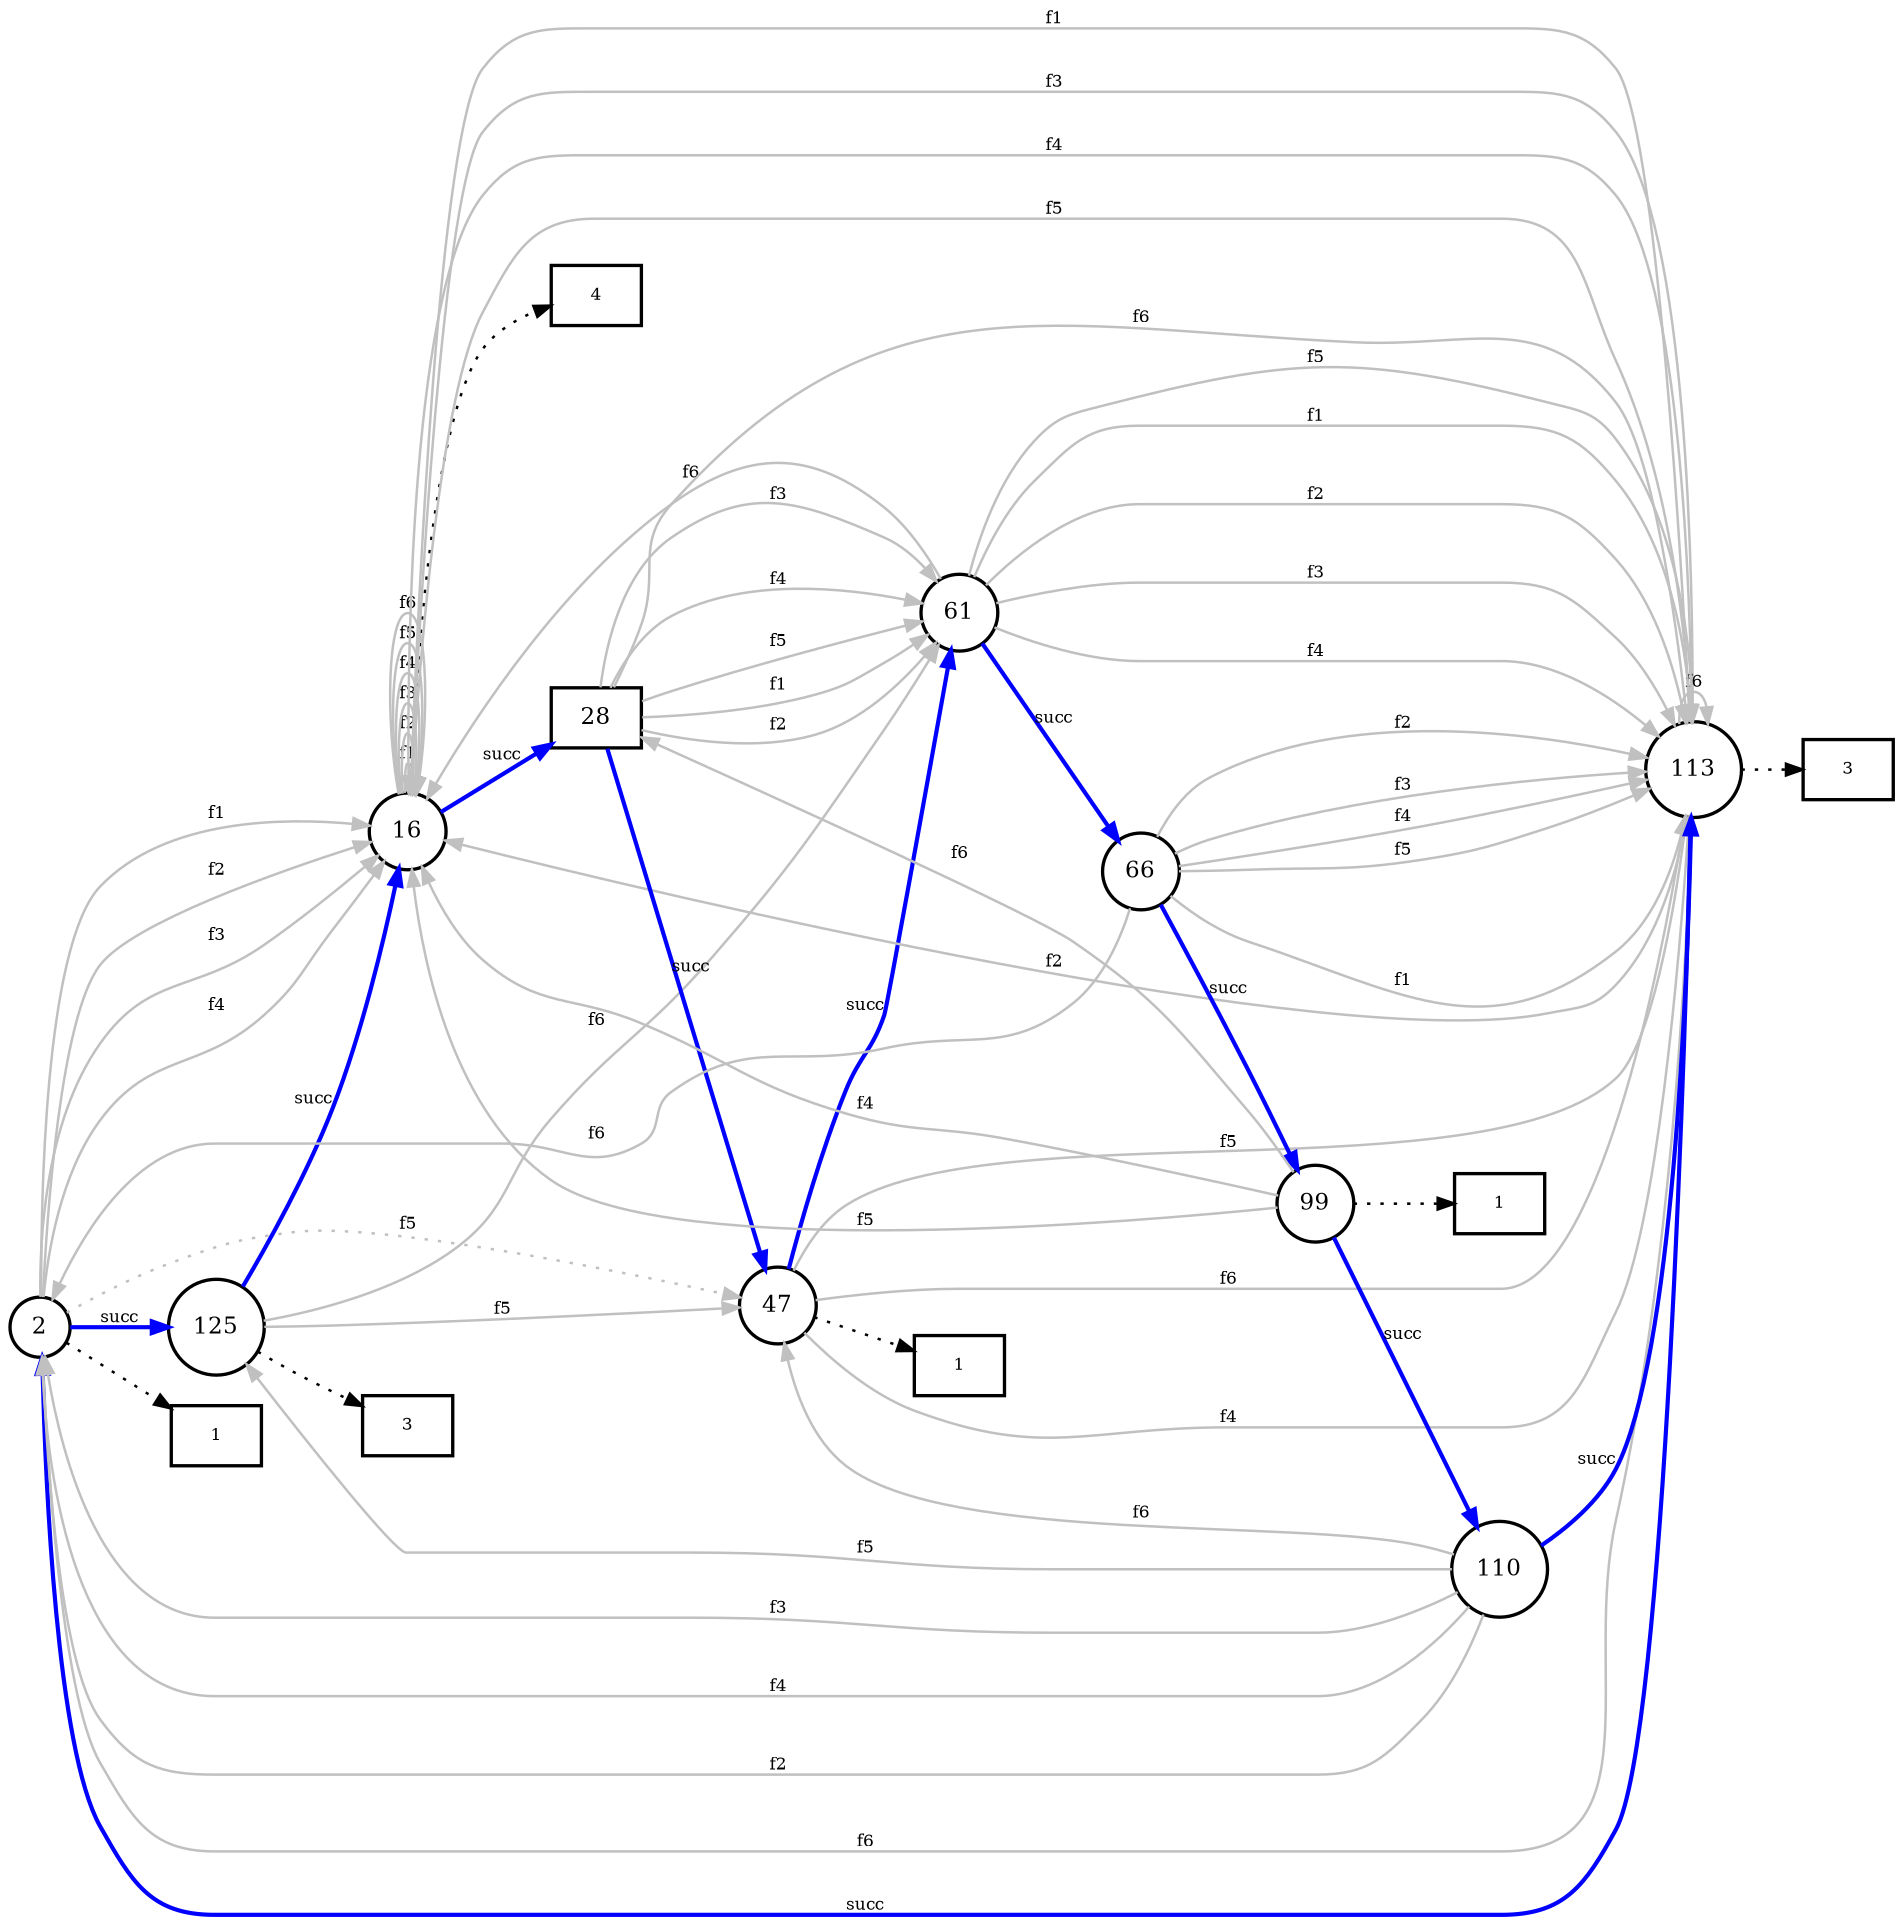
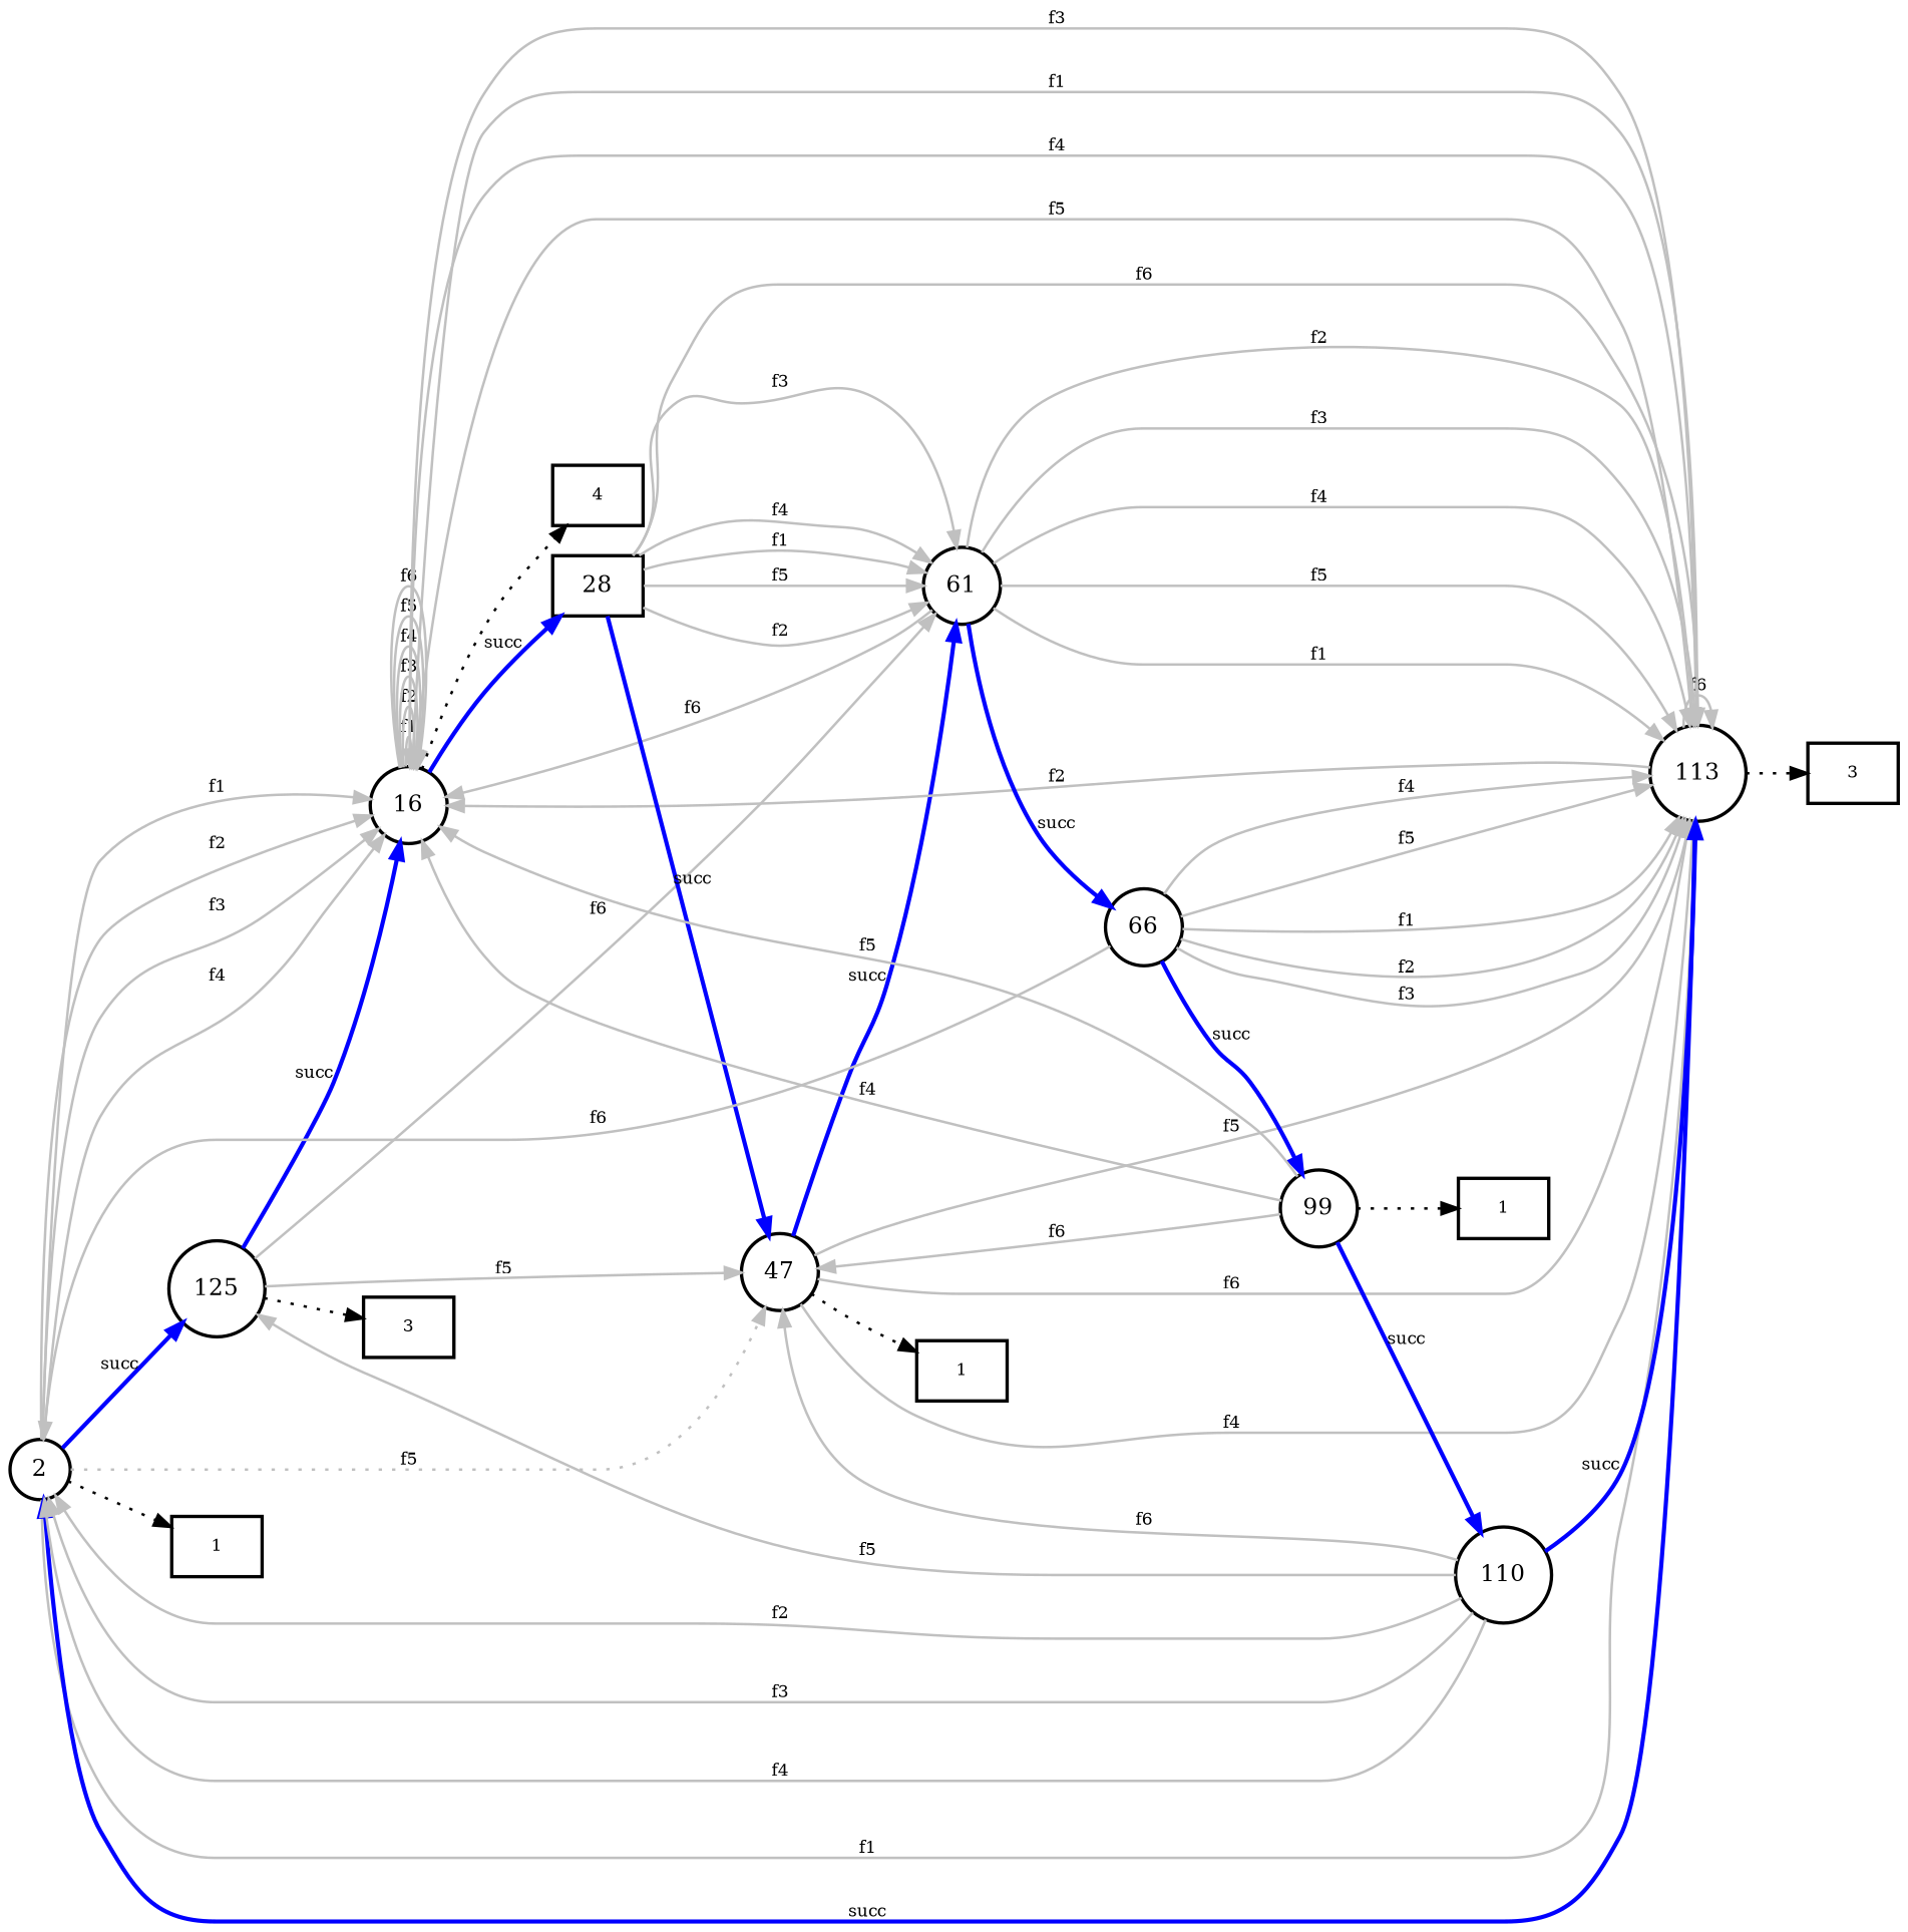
  digraph {
    rankdir=LR
    node [fontsize=14 penwidth=2 shape=circle]
    edge [color=gray fontsize=10 penwidth=1.5]
    2
    125
    16
    47
    113
    n6 [fontsize=10 label=1 shape=box]
    61
    n8 [fontsize=10 label=3 shape=box]
    28 [shape=box]
    n10 [fontsize=10 label=4 shape=box]
    n11 [fontsize=10 label=1 shape=box]
    n12 [fontsize=10 label=3 shape=box]
    n13 [label=66]
    99
    110
    n16 [fontsize=10 label=1 shape=box]
    2 -> 125 [color=blue label=succ penwidth=2.5]
    2 -> 16 [label=f1]
    2 -> 16 [label=f2]
    2 -> 16 [label=f3]
    2 -> 16 [label=f4]
    2 -> 47 [label=f5 style=dotted]
-   2 -> 113 [label=f6]
+   2 -> 113 [label=f1]
    2 -> n6 [color=black style=dotted]
    125 -> 16 [color=blue label=succ penwidth=2.5]
    125 -> 47 [label=f5]
    125 -> 61 [label=f6]
    125 -> n8 [color=black style=dotted]
    16 -> 16 [label=f1]
    16 -> 16 [label=f2]
    16 -> 16 [label=f3]
    16 -> 16 [label=f4]
    16 -> 16 [label=f5]
    16 -> 16 [label=f6]
    16 -> 28 [color=blue label=succ penwidth=2.5]
    16 -> n10 [color=black style=dotted]
    47 -> 113 [label=f4]
    47 -> 113 [label=f5]
    47 -> 113 [label=f6]
    47 -> 61 [color=blue label=succ penwidth=2.5]
    47 -> n11 [color=black style=dotted]
    113 -> 2 [color=blue label=succ penwidth=2.5]
    113 -> 16 [label=f1]
    113 -> 16 [label=f2]
    113 -> 16 [label=f3]
    113 -> 16 [label=f4]
    113 -> 16 [label=f5]
    113 -> 113 [label=f6]
    113 -> n12 [color=black style=dotted]
    61 -> 16 [label=f6]
    61 -> 113 [label=f1]
    61 -> 113 [label=f2]
    61 -> 113 [label=f3]
    61 -> 113 [label=f4]
    61 -> 113 [label=f5]
    61 -> n13 [color=blue label=succ penwidth=2.5]
    28 -> 47 [color=blue label=succ penwidth=2.5]
    28 -> 113 [label=f6]
    28 -> 61 [label=f1]
    28 -> 61 [label=f2]
    28 -> 61 [label=f3]
    28 -> 61 [label=f4]
    28 -> 61 [label=f5]
    n13 -> 2 [label=f6]
    n13 -> 113 [label=f1]
    n13 -> 113 [label=f2]
    n13 -> 113 [label=f3]
    n13 -> 113 [label=f4]
    n13 -> 113 [label=f5]
    n13 -> 99 [color=blue label=succ penwidth=2.5]
    99 -> 16 [label=f4]
    99 -> 16 [label=f5]
-   99 -> 28 [label=f6]
+   99 -> 47 [label=f6]
    99 -> 110 [color=blue label=succ penwidth=2.5]
    99 -> n16 [color=black style=dotted]
    110 -> 2 [label=f2]
    110 -> 2 [label=f3]
    110 -> 2 [label=f4]
    110 -> 125 [label=f5]
    110 -> 47 [label=f6]
    110 -> 113 [color=blue label=succ penwidth=2.5]
  }
